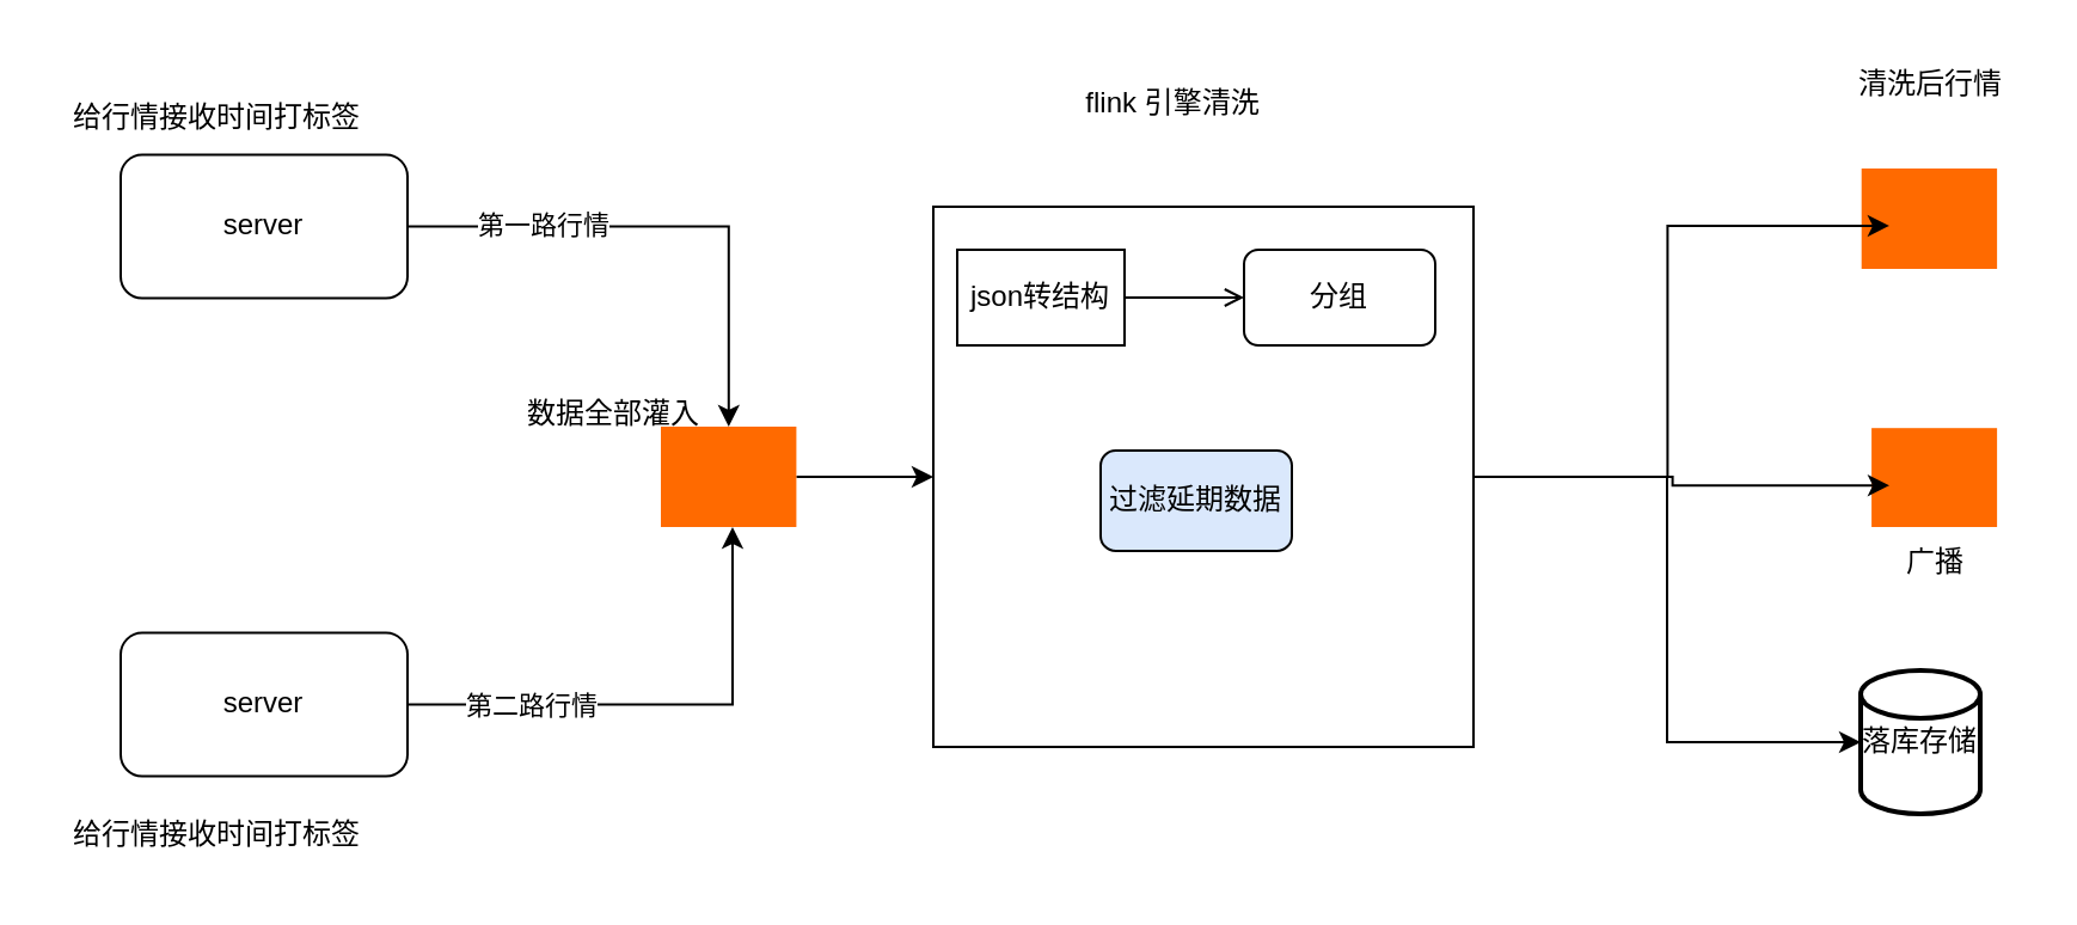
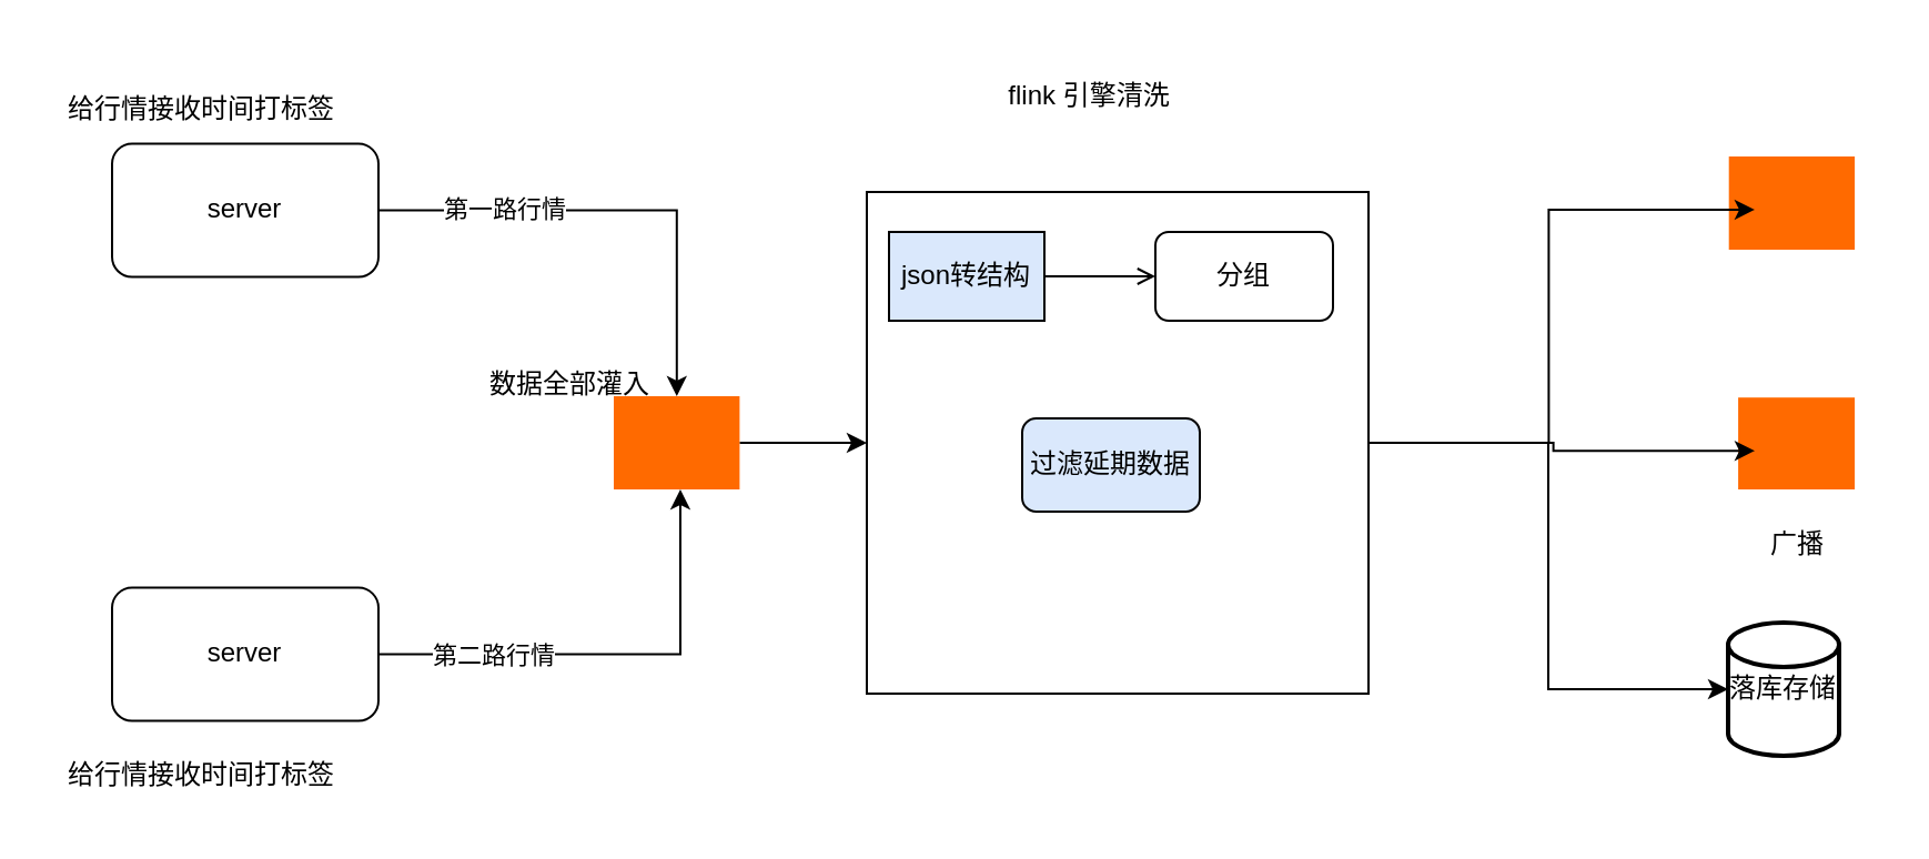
  <mxCell id="0" />
  <mxCell id="1" parent="0" />
  <mxCell id="2" style="edgeStyle=orthogonalEdgeStyle;rounded=0;orthogonalLoop=1;jettySize=auto;html=1;" parent="1" source="3" edge="1"><mxGeometry relative="1" as="geometry"><mxPoint x="390" y="199" as="targetPoint" /></mxGeometry></mxCell>
  <mxCell id="3" value="" style="points=[];aspect=fixed;html=1;align=center;shadow=0;dashed=0;fillColor=#FF6A00;strokeColor=none;shape=mxgraph.alibaba_cloud.kafka;" parent="1" vertex="1"><mxGeometry x="276" y="178" width="56.7" height="42" as="geometry" /></mxCell>
  <mxCell id="4" style="edgeStyle=orthogonalEdgeStyle;rounded=0;orthogonalLoop=1;jettySize=auto;html=1;exitX=1;exitY=0.5;exitDx=0;exitDy=0;" parent="1" source="6" target="3" edge="1"><mxGeometry relative="1" as="geometry" /></mxCell>
  <mxCell id="5" value="第一路行情" style="edgeLabel;html=1;align=center;verticalAlign=middle;resizable=0;points=[];" parent="4" vertex="1" connectable="0"><mxGeometry x="-0.485" y="1" relative="1" as="geometry"><mxPoint as="offset" /></mxGeometry></mxCell>
  <mxCell id="6" value="server" style="rounded=1;whiteSpace=wrap;html=1;" parent="1" vertex="1"><mxGeometry x="50" y="64.3" width="120" height="60" as="geometry" /></mxCell>
  <mxCell id="7" value="server" style="rounded=1;whiteSpace=wrap;html=1;" parent="1" vertex="1"><mxGeometry x="50" y="264.3" width="120" height="60" as="geometry" /></mxCell>
  <mxCell id="8" style="edgeStyle=orthogonalEdgeStyle;rounded=0;orthogonalLoop=1;jettySize=auto;html=1;exitX=1;exitY=0.5;exitDx=0;exitDy=0;entryX=0.529;entryY=1;entryDx=0;entryDy=0;entryPerimeter=0;" parent="1" source="7" target="3" edge="1"><mxGeometry relative="1" as="geometry" /></mxCell>
  <mxCell id="9" value="第二路行情" style="edgeLabel;html=1;align=center;verticalAlign=middle;resizable=0;points=[];" parent="8" vertex="1" connectable="0"><mxGeometry x="-0.631" y="-2" relative="1" as="geometry"><mxPoint x="12" y="-2" as="offset" /></mxGeometry></mxCell>
  <mxCell id="10" style="edgeStyle=orthogonalEdgeStyle;rounded=0;orthogonalLoop=1;jettySize=auto;html=1;exitX=1;exitY=0.5;exitDx=0;exitDy=0;" edge="1" parent="1" source="11" target="24"><mxGeometry relative="1" as="geometry" /></mxCell>
  <mxCell id="11" value="" style="whiteSpace=wrap;html=1;aspect=fixed;" parent="1" vertex="1"><mxGeometry x="390" y="86" width="226" height="226" as="geometry" /></mxCell>
  <mxCell id="12" value="flink 引擎清洗" style="text;html=1;align=center;verticalAlign=middle;resizable=0;points=[];autosize=1;strokeColor=none;fillColor=none;" parent="1" vertex="1"><mxGeometry x="440" y="28" width="100" height="30" as="geometry" /></mxCell>
  <mxCell id="13" value="" style="points=[];aspect=fixed;html=1;align=center;shadow=0;dashed=0;fillColor=#FF6A00;strokeColor=none;shape=mxgraph.alibaba_cloud.kafka;" parent="1" vertex="1"><mxGeometry x="778.35" y="70" width="56.7" height="42" as="geometry" /></mxCell>
  <mxCell id="14" value="数据全部灌入" style="text;html=1;align=center;verticalAlign=middle;resizable=0;points=[];autosize=1;strokeColor=none;fillColor=none;" vertex="1" parent="1"><mxGeometry x="206" y="158" width="100" height="30" as="geometry" /></mxCell>
  <mxCell id="15" value="分组" style="rounded=1;whiteSpace=wrap;html=1;" vertex="1" parent="1"><mxGeometry x="520" y="104" width="80" height="40" as="geometry" /></mxCell>
- <mxCell id="16" value="清洗后行情" style="text;html=1;align=center;verticalAlign=middle;resizable=0;points=[];autosize=1;strokeColor=none;fillColor=none;" vertex="1" parent="1"><mxGeometry x="766.7" y="20" width="80" height="30" as="geometry" /></mxCell>
  <mxCell id="17" value="给行情接收时间打标签" style="text;html=1;align=center;verticalAlign=middle;resizable=0;points=[];autosize=1;strokeColor=none;fillColor=none;" vertex="1" parent="1"><mxGeometry x="20" y="34.3" width="140" height="30" as="geometry" /></mxCell>
  <mxCell id="18" value="给行情接收时间打标签" style="text;html=1;align=center;verticalAlign=middle;resizable=0;points=[];autosize=1;strokeColor=none;fillColor=none;" vertex="1" parent="1"><mxGeometry x="20" y="334.3" width="140" height="30" as="geometry" /></mxCell>
  <mxCell id="19" value="" style="edgeStyle=orthogonalEdgeStyle;rounded=0;orthogonalLoop=1;jettySize=auto;html=1;endArrow=open;" edge="1" parent="1" source="20" target="15"><mxGeometry relative="1" as="geometry" /></mxCell>
- <mxCell id="20" value="json转结构" style="rounded=1;whiteSpace=wrap;html=1;arcSize=0;" vertex="1" parent="1"><mxGeometry x="400" y="104" width="70" height="40" as="geometry" /></mxCell>
+ <mxCell id="20" value="json转结构" style="rounded=1;whiteSpace=wrap;html=1;arcSize=0;fillColor=#dae8fc;" vertex="1" parent="1"><mxGeometry x="400" y="104" width="70" height="40" as="geometry" /></mxCell>
  <mxCell id="21" style="edgeStyle=orthogonalEdgeStyle;rounded=0;orthogonalLoop=1;jettySize=auto;html=1;exitX=1;exitY=0.5;exitDx=0;exitDy=0;entryX=0.205;entryY=0.571;entryDx=0;entryDy=0;entryPerimeter=0;" edge="1" parent="1" source="11" target="13"><mxGeometry relative="1" as="geometry" /></mxCell>
  <mxCell id="22" value="" style="points=[];aspect=fixed;html=1;align=center;shadow=0;dashed=0;fillColor=#FF6A00;strokeColor=none;shape=mxgraph.alibaba_cloud.redis_kvstore;" vertex="1" parent="1"><mxGeometry x="782.55" y="178.6" width="52.5" height="41.4" as="geometry" /></mxCell>
  <mxCell id="23" style="edgeStyle=orthogonalEdgeStyle;rounded=0;orthogonalLoop=1;jettySize=auto;html=1;exitX=1;exitY=0.5;exitDx=0;exitDy=0;entryX=0.142;entryY=0.58;entryDx=0;entryDy=0;entryPerimeter=0;" edge="1" parent="1" source="11" target="22"><mxGeometry relative="1" as="geometry" /></mxCell>
  <mxCell id="24" value="落库存储" style="strokeWidth=2;html=1;shape=mxgraph.flowchart.database;whiteSpace=wrap;" vertex="1" parent="1"><mxGeometry x="778" y="280" width="50" height="60" as="geometry" /></mxCell>
- <mxCell id="25" value="广播" style="text;html=1;align=center;verticalAlign=middle;resizable=0;points=[];autosize=1;strokeColor=none;fillColor=none;" vertex="1" parent="1"><mxGeometry x="783.8" y="220" width="50" height="30" as="geometry" /></mxCell>
+ <mxCell id="25" value="广播" style="text;html=1;align=center;verticalAlign=middle;resizable=0;points=[];autosize=1;strokeColor=none;fillColor=none;" vertex="1" parent="1"><mxGeometry x="783.8" y="230" width="50" height="30" as="geometry" /></mxCell>
  <mxCell id="26" value="过滤延期数据" style="rounded=1;whiteSpace=wrap;html=1;fillColor=#dae8fc;" vertex="1" parent="1"><mxGeometry x="460" y="188" width="80" height="42" as="geometry" /></mxCell>
